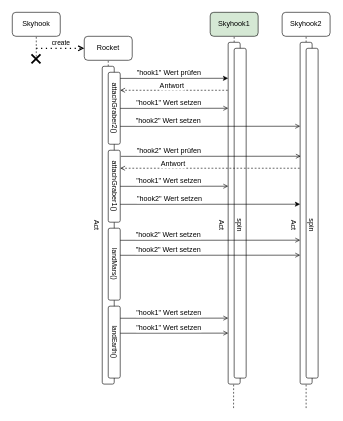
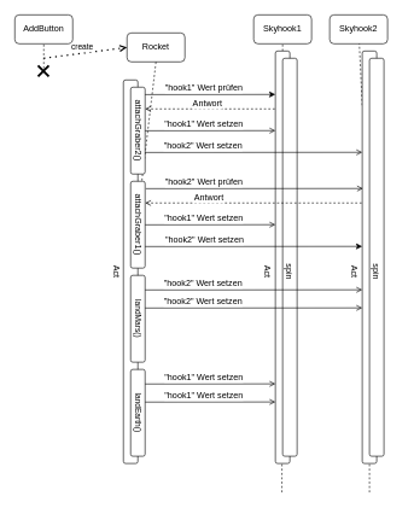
  <mxCell id="0" />
  <mxCell id="1" parent="0" />
- <mxCell id="2" value="Skyhook" style="rounded=1;whiteSpace=wrap;html=1;" parent="1" vertex="1"><mxGeometry x="20" y="20" width="80" height="40" as="geometry" /></mxCell>
- <mxCell id="3" value="Rocket" style="rounded=1;whiteSpace=wrap;html=1;" parent="1" vertex="1"><mxGeometry x="140" width="80" height="40" as="geometry" y="60" /></mxCell>
- <mxCell id="4" value="Skyhook1" style="rounded=1;whiteSpace=wrap;html=1;fillColor=#d5e8d4;" parent="1" vertex="1"><mxGeometry x="350" y="20" width="80" height="40" as="geometry" /></mxCell>
- <mxCell id="5" value="Skyhook2" style="rounded=1;whiteSpace=wrap;html=1;" parent="1" vertex="1"><mxGeometry x="470" y="20" width="80" height="40" as="geometry" /></mxCell>
+ <mxCell id="2" value="AddButton" style="rounded=1;whiteSpace=wrap;html=1;" parent="1" vertex="1"><mxGeometry x="20" y="20" width="80" height="40" as="geometry" /></mxCell>
+ <mxCell id="3" value="Rocket" style="rounded=1;whiteSpace=wrap;html=1;" parent="1" vertex="1"><mxGeometry x="175" y="45" width="80" height="40" as="geometry" /></mxCell>
+ <mxCell id="4" value="Skyhook1" style="rounded=1;whiteSpace=wrap;html=1;" parent="1" vertex="1"><mxGeometry x="350" y="20" width="80" height="40" as="geometry" /></mxCell>
+ <mxCell id="5" value="Skyhook2" style="rounded=1;whiteSpace=wrap;html=1;" parent="1" vertex="1"><mxGeometry x="455" y="20" width="80" height="40" as="geometry" /></mxCell>
  <mxCell id="6" value="" style="endArrow=none;dashed=1;html=1;rounded=0;entryX=0.5;entryY=1;entryDx=0;entryDy=0;" parent="1" target="2" edge="1"><mxGeometry width="50" height="50" relative="1" as="geometry"><mxPoint x="60" y="100" as="sourcePoint" /><mxPoint x="80" y="80" as="targetPoint" /></mxGeometry></mxCell>
  <mxCell id="7" value="" style="endArrow=none;dashed=1;html=1;rounded=0;entryX=0.5;entryY=1;entryDx=0;entryDy=0;" parent="1" target="3" edge="1"><mxGeometry width="50" height="50" relative="1" as="geometry"><mxPoint x="180" y="380" as="sourcePoint" /><mxPoint x="179.47" y="110" as="targetPoint" /></mxGeometry></mxCell>
  <mxCell id="8" value="" style="endArrow=none;dashed=1;html=1;rounded=0;startArrow=none;" parent="1" source="17" target="4" edge="1"><mxGeometry width="50" height="50" relative="1" as="geometry"><mxPoint x="389.47" y="380" as="sourcePoint" /><mxPoint x="389.47" as="targetPoint" y="60" /></mxGeometry></mxCell>
  <mxCell id="9" value="" style="endArrow=none;dashed=1;html=1;rounded=0;startArrow=none;" parent="1" source="19" target="5" edge="1"><mxGeometry width="50" height="50" relative="1" as="geometry"><mxPoint x="509.47" y="380" as="sourcePoint" /><mxPoint x="509.969" as="targetPoint" y="60" /></mxGeometry></mxCell>
  <mxCell id="10" value="" style="endArrow=open;dashed=1;html=1;dashPattern=1 3;strokeWidth=2;rounded=0;entryX=0;entryY=0.5;entryDx=0;entryDy=0;endFill=0;" parent="1" target="3" edge="1"><mxGeometry width="50" height="50" relative="1" as="geometry"><mxPoint x="60" y="80" as="sourcePoint" /><mxPoint x="110" y="40" as="targetPoint" /></mxGeometry></mxCell>
  <mxCell id="11" value="create" style="edgeLabel;html=1;align=center;verticalAlign=middle;resizable=0;points=[];" parent="10" vertex="1" connectable="0"><mxGeometry x="-0.277" y="-1" relative="1" as="geometry"><mxPoint x="11" y="-11" as="offset" /></mxGeometry></mxCell>
  <mxCell id="12" value="" style="rounded=1;whiteSpace=wrap;html=1;" parent="1" vertex="1"><mxGeometry x="170" y="110" width="20" height="530" as="geometry" /></mxCell>
  <mxCell id="13" value="" style="rounded=1;whiteSpace=wrap;html=1;" parent="1" vertex="1"><mxGeometry x="180" y="120" width="20" height="120" as="geometry" /></mxCell>
  <mxCell id="14" value="Act" style="text;html=1;strokeColor=none;fillColor=none;align=center;verticalAlign=middle;whiteSpace=wrap;rounded=0;rotation=90;" parent="1" vertex="1"><mxGeometry x="130" y="360" width="60" height="30" as="geometry" /></mxCell>
  <mxCell id="15" value="&lt;font style=&quot;font-size: 12px;&quot;&gt;attachGraber2()&lt;/font&gt;" style="text;html=1;strokeColor=none;fillColor=none;align=center;verticalAlign=middle;whiteSpace=wrap;rounded=0;rotation=90;" parent="1" vertex="1"><mxGeometry x="160" y="165" width="60" height="30" as="geometry" /></mxCell>
  <mxCell id="16" value="" style="endArrow=none;dashed=1;html=1;rounded=0;" parent="1" target="17" edge="1"><mxGeometry width="50" height="50" relative="1" as="geometry"><mxPoint x="389" y="680" as="sourcePoint" /><mxPoint x="389.969" as="targetPoint" y="60" /></mxGeometry></mxCell>
  <mxCell id="17" value="" style="rounded=1;whiteSpace=wrap;html=1;" parent="1" vertex="1"><mxGeometry x="380" y="70" width="20" height="570" as="geometry" /></mxCell>
  <mxCell id="18" value="" style="endArrow=none;dashed=1;html=1;rounded=0;" parent="1" target="19" edge="1"><mxGeometry width="50" height="50" relative="1" as="geometry"><mxPoint x="510" y="680" as="sourcePoint" /><mxPoint x="509.969" as="targetPoint" y="60" /></mxGeometry></mxCell>
  <mxCell id="19" value="" style="rounded=1;whiteSpace=wrap;html=1;" parent="1" vertex="1"><mxGeometry x="500" y="70" width="20" height="570" as="geometry" /></mxCell>
  <mxCell id="20" value="" style="rounded=1;whiteSpace=wrap;html=1;" vertex="1" parent="1"><mxGeometry x="390" y="80" width="20" height="550" as="geometry" /></mxCell>
  <mxCell id="21" value="" style="rounded=1;whiteSpace=wrap;html=1;" vertex="1" parent="1"><mxGeometry x="510" y="80" width="20" height="550" as="geometry" /></mxCell>
  <mxCell id="22" value="Act" style="text;html=1;strokeColor=none;fillColor=none;align=center;verticalAlign=middle;whiteSpace=wrap;rounded=0;rotation=90;" vertex="1" parent="1"><mxGeometry x="340" y="360" width="60" height="30" as="geometry" /></mxCell>
  <mxCell id="23" value="Act" style="text;html=1;strokeColor=none;fillColor=none;align=center;verticalAlign=middle;whiteSpace=wrap;rounded=0;rotation=90;" vertex="1" parent="1"><mxGeometry x="460" y="360" width="60" height="30" as="geometry" /></mxCell>
  <mxCell id="24" value="spin" style="text;html=1;strokeColor=none;fillColor=none;align=center;verticalAlign=middle;whiteSpace=wrap;rounded=0;rotation=90;" vertex="1" parent="1"><mxGeometry x="370" y="360" width="60" height="30" as="geometry" /></mxCell>
  <mxCell id="25" value="spin" style="text;html=1;strokeColor=none;fillColor=none;align=center;verticalAlign=middle;whiteSpace=wrap;rounded=0;rotation=90;" vertex="1" parent="1"><mxGeometry x="490" y="360" width="60" height="30" as="geometry" /></mxCell>
  <mxCell id="26" value="" style="shape=umlDestroy;whiteSpace=wrap;html=1;strokeWidth=3;strokeColor=default;fontSize=11;" vertex="1" parent="1"><mxGeometry x="52" y="90" width="15" height="15" as="geometry" /></mxCell>
  <mxCell id="27" value="" style="endArrow=classic;html=1;rounded=0;fontSize=12;" edge="1" parent="1"><mxGeometry width="50" height="50" relative="1" as="geometry"><mxPoint x="200" y="130.2" as="sourcePoint" /><mxPoint x="380" y="130" as="targetPoint" /></mxGeometry></mxCell>
  <mxCell id="28" value="&quot;hook1&quot; Wert prüfen" style="edgeLabel;html=1;align=center;verticalAlign=middle;resizable=0;points=[];fontSize=12;" vertex="1" connectable="0" parent="27"><mxGeometry x="-0.149" y="1" relative="1" as="geometry"><mxPoint x="4" y="-9" as="offset" /></mxGeometry></mxCell>
  <mxCell id="29" value="" style="endArrow=none;dashed=1;html=1;rounded=0;fontSize=12;startArrow=open;startFill=0;" edge="1" parent="1"><mxGeometry width="50" height="50" relative="1" as="geometry"><mxPoint x="200" y="150" as="sourcePoint" /><mxPoint x="380" y="150" as="targetPoint" /></mxGeometry></mxCell>
  <mxCell id="30" value="Antwort" style="edgeLabel;html=1;align=center;verticalAlign=middle;resizable=0;points=[];fontSize=12;" vertex="1" connectable="0" parent="29"><mxGeometry x="-0.069" relative="1" as="geometry"><mxPoint x="1" y="-8" as="offset" /></mxGeometry></mxCell>
  <mxCell id="31" value="" style="endArrow=open;html=1;rounded=0;fontSize=12;endFill=0;" edge="1" parent="1"><mxGeometry width="50" height="50" relative="1" as="geometry"><mxPoint x="200" y="180.2" as="sourcePoint" /><mxPoint x="380" y="180" as="targetPoint" /></mxGeometry></mxCell>
  <mxCell id="32" value="&quot;hook1&quot; Wert setzen" style="edgeLabel;html=1;align=center;verticalAlign=middle;resizable=0;points=[];fontSize=12;" vertex="1" connectable="0" parent="31"><mxGeometry x="-0.149" y="1" relative="1" as="geometry"><mxPoint x="4" y="-9" as="offset" /></mxGeometry></mxCell>
  <mxCell id="33" value="" style="endArrow=open;html=1;rounded=0;fontSize=12;endFill=0;jumpStyle=none;" edge="1" parent="1"><mxGeometry width="50" height="50" relative="1" as="geometry"><mxPoint x="200" y="210.2" as="sourcePoint" /><mxPoint x="500" y="210" as="targetPoint" /></mxGeometry></mxCell>
  <mxCell id="34" value="&quot;hook2&quot; Wert setzen" style="edgeLabel;html=1;align=center;verticalAlign=middle;resizable=0;points=[];fontSize=12;" vertex="1" connectable="0" parent="33"><mxGeometry x="-0.149" y="1" relative="1" as="geometry"><mxPoint x="-48" y="-9" as="offset" /></mxGeometry></mxCell>
  <mxCell id="35" value="" style="rounded=1;whiteSpace=wrap;html=1;" vertex="1" parent="1"><mxGeometry x="180" y="250" width="20" height="120" as="geometry" /></mxCell>
  <mxCell id="36" value="&lt;font style=&quot;&quot;&gt;&lt;font style=&quot;font-size: 12px;&quot;&gt;attachGraber1()&lt;/font&gt;&lt;br&gt;&lt;/font&gt;" style="text;html=1;strokeColor=none;fillColor=none;align=center;verticalAlign=middle;whiteSpace=wrap;rounded=0;rotation=90;" vertex="1" parent="1"><mxGeometry x="160" y="295" width="60" height="30" as="geometry" /></mxCell>
  <mxCell id="37" value="" style="rounded=1;whiteSpace=wrap;html=1;" vertex="1" parent="1"><mxGeometry x="180" y="510" width="20" height="120" as="geometry" /></mxCell>
  <mxCell id="38" value="" style="rounded=1;whiteSpace=wrap;html=1;" vertex="1" parent="1"><mxGeometry x="180" y="380" width="20" height="120" as="geometry" /></mxCell>
  <mxCell id="39" value="&lt;font style=&quot;font-size: 11px;&quot;&gt;landEarth()&lt;/font&gt;" style="text;html=1;strokeColor=none;fillColor=none;align=center;verticalAlign=middle;whiteSpace=wrap;rounded=0;rotation=90;" vertex="1" parent="1"><mxGeometry x="160" y="555" width="60" height="30" as="geometry" /></mxCell>
  <mxCell id="40" value="&lt;font style=&quot;font-size: 11px;&quot;&gt;landMars()&lt;/font&gt;" style="text;html=1;strokeColor=none;fillColor=none;align=center;verticalAlign=middle;whiteSpace=wrap;rounded=0;rotation=90;" vertex="1" parent="1"><mxGeometry x="160" y="425" width="60" height="30" as="geometry" /></mxCell>
  <mxCell id="41" value="" style="endArrow=classic;html=1;rounded=0;fontSize=12;" edge="1" parent="1"><mxGeometry width="50" height="50" relative="1" as="geometry"><mxPoint x="200" y="340.2" as="sourcePoint" /><mxPoint x="500" y="340" as="targetPoint" /></mxGeometry></mxCell>
  <mxCell id="42" value="&quot;hook2&quot; Wert setzen" style="edgeLabel;html=1;align=center;verticalAlign=middle;resizable=0;points=[];fontSize=12;" vertex="1" connectable="0" parent="41"><mxGeometry x="-0.149" y="1" relative="1" as="geometry"><mxPoint x="-46" y="-9" as="offset" /></mxGeometry></mxCell>
  <mxCell id="43" value="" style="endArrow=none;dashed=1;html=1;rounded=0;fontSize=12;startArrow=open;startFill=0;" edge="1" parent="1"><mxGeometry width="50" height="50" relative="1" as="geometry"><mxPoint x="200" y="280" as="sourcePoint" /><mxPoint x="500" y="280" as="targetPoint" /></mxGeometry></mxCell>
  <mxCell id="44" value="Antwort" style="edgeLabel;html=1;align=center;verticalAlign=middle;resizable=0;points=[];fontSize=12;" vertex="1" connectable="0" parent="43"><mxGeometry x="-0.069" relative="1" as="geometry"><mxPoint x="-53" y="-8" as="offset" /></mxGeometry></mxCell>
  <mxCell id="45" value="" style="endArrow=open;html=1;rounded=0;fontSize=12;endFill=0;" edge="1" parent="1"><mxGeometry width="50" height="50" relative="1" as="geometry"><mxPoint x="200" y="310.2" as="sourcePoint" /><mxPoint x="380" y="310" as="targetPoint" /></mxGeometry></mxCell>
  <mxCell id="46" value="&quot;hook1&quot; Wert setzen" style="edgeLabel;html=1;align=center;verticalAlign=middle;resizable=0;points=[];fontSize=12;" vertex="1" connectable="0" parent="45"><mxGeometry x="-0.149" y="1" relative="1" as="geometry"><mxPoint x="4" y="-9" as="offset" /></mxGeometry></mxCell>
  <mxCell id="47" value="" style="endArrow=open;html=1;rounded=0;fontSize=12;endFill=0;jumpStyle=none;" edge="1" parent="1"><mxGeometry width="50" height="50" relative="1" as="geometry"><mxPoint x="201" y="260.2" as="sourcePoint" /><mxPoint x="501" y="260" as="targetPoint" /></mxGeometry></mxCell>
  <mxCell id="48" value="&quot;hook2&quot; Wert prüfen" style="edgeLabel;html=1;align=center;verticalAlign=middle;resizable=0;points=[];fontSize=12;" vertex="1" connectable="0" parent="47"><mxGeometry x="-0.149" y="1" relative="1" as="geometry"><mxPoint x="-48" y="-9" as="offset" /></mxGeometry></mxCell>
  <mxCell id="49" value="" style="endArrow=open;html=1;rounded=0;fontSize=12;endFill=0;jumpStyle=none;" edge="1" parent="1"><mxGeometry width="50" height="50" relative="1" as="geometry"><mxPoint x="200" y="400.2" as="sourcePoint" /><mxPoint x="500" y="400" as="targetPoint" /></mxGeometry></mxCell>
  <mxCell id="50" value="&quot;hook2&quot; Wert setzen" style="edgeLabel;html=1;align=center;verticalAlign=middle;resizable=0;points=[];fontSize=12;" vertex="1" connectable="0" parent="49"><mxGeometry x="-0.149" y="1" relative="1" as="geometry"><mxPoint x="-48" y="-9" as="offset" /></mxGeometry></mxCell>
  <mxCell id="51" value="" style="endArrow=open;html=1;rounded=0;fontSize=12;endFill=0;jumpStyle=none;" edge="1" parent="1"><mxGeometry width="50" height="50" relative="1" as="geometry"><mxPoint x="200" y="425.2" as="sourcePoint" /><mxPoint x="500" y="425" as="targetPoint" /></mxGeometry></mxCell>
  <mxCell id="52" value="&quot;hook2&quot; Wert setzen" style="edgeLabel;html=1;align=center;verticalAlign=middle;resizable=0;points=[];fontSize=12;" vertex="1" connectable="0" parent="51"><mxGeometry x="-0.149" y="1" relative="1" as="geometry"><mxPoint x="-48" y="-9" as="offset" /></mxGeometry></mxCell>
  <mxCell id="53" value="" style="endArrow=open;html=1;rounded=0;fontSize=12;endFill=0;" edge="1" parent="1"><mxGeometry width="50" height="50" relative="1" as="geometry"><mxPoint x="200" y="530.2" as="sourcePoint" /><mxPoint x="380" y="530" as="targetPoint" /></mxGeometry></mxCell>
  <mxCell id="54" value="&quot;hook1&quot; Wert setzen" style="edgeLabel;html=1;align=center;verticalAlign=middle;resizable=0;points=[];fontSize=12;" vertex="1" connectable="0" parent="53"><mxGeometry x="-0.149" y="1" relative="1" as="geometry"><mxPoint x="4" y="-9" as="offset" /></mxGeometry></mxCell>
  <mxCell id="55" value="" style="endArrow=open;html=1;rounded=0;fontSize=12;endFill=0;" edge="1" parent="1"><mxGeometry width="50" height="50" relative="1" as="geometry"><mxPoint x="200" y="555.2" as="sourcePoint" /><mxPoint x="380" y="555" as="targetPoint" /></mxGeometry></mxCell>
  <mxCell id="56" value="&quot;hook1&quot; Wert setzen" style="edgeLabel;html=1;align=center;verticalAlign=middle;resizable=0;points=[];fontSize=12;" vertex="1" connectable="0" parent="55"><mxGeometry x="-0.149" y="1" relative="1" as="geometry"><mxPoint x="4" y="-9" as="offset" /></mxGeometry></mxCell>
